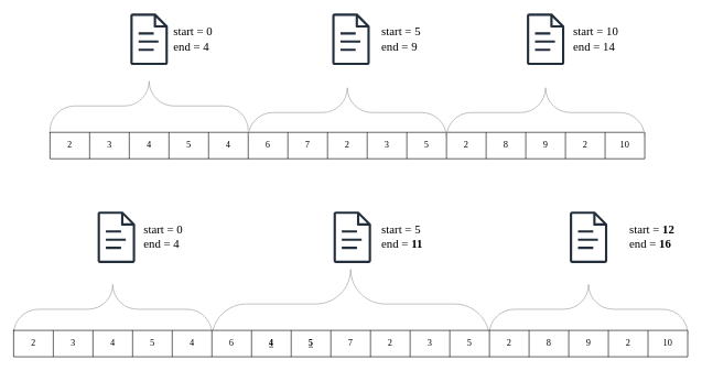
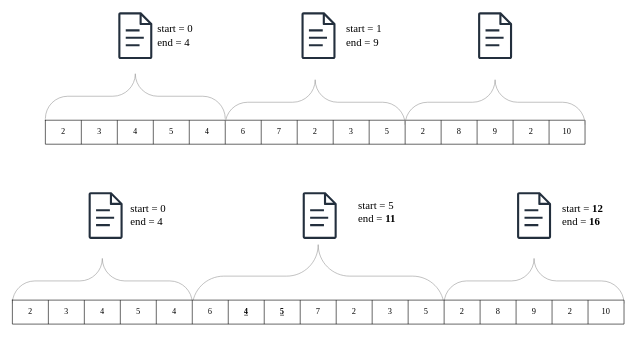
  <mxCell id="0" />
  <mxCell id="1" parent="0" />
  <mxCell id="2" value="" style="shape=table;startSize=0;container=1;collapsible=0;childLayout=tableLayout;fontFamily=Computer Modern;fontSize=14;" vertex="1" parent="1"><mxGeometry x="75" y="200" width="900" height="40" as="geometry" /></mxCell>
  <mxCell id="3" value="" style="shape=tableRow;horizontal=0;startSize=0;swimlaneHead=0;swimlaneBody=0;strokeColor=inherit;top=0;left=0;bottom=0;right=0;collapsible=0;dropTarget=0;fillColor=none;points=[[0,0.5],[1,0.5]];portConstraint=eastwest;fontFamily=Computer Modern;fontSize=14;" vertex="1" parent="2"><mxGeometry width="900" height="40" as="geometry" /></mxCell>
  <mxCell id="4" value="2" style="shape=partialRectangle;html=1;whiteSpace=wrap;connectable=0;strokeColor=inherit;overflow=hidden;fillColor=none;top=0;left=0;bottom=0;right=0;pointerEvents=1;fontFamily=Computer Modern;fontSize=14;" vertex="1" parent="3"><mxGeometry width="60" height="40" as="geometry"><mxRectangle width="60" height="40" as="alternateBounds" /></mxGeometry></mxCell>
  <mxCell id="5" value="3" style="shape=partialRectangle;html=1;whiteSpace=wrap;connectable=0;strokeColor=inherit;overflow=hidden;fillColor=none;top=0;left=0;bottom=0;right=0;pointerEvents=1;fontFamily=Computer Modern;fontSize=14;" vertex="1" parent="3"><mxGeometry x="60" width="60" height="40" as="geometry"><mxRectangle width="60" height="40" as="alternateBounds" /></mxGeometry></mxCell>
  <mxCell id="6" value="4" style="shape=partialRectangle;html=1;whiteSpace=wrap;connectable=0;strokeColor=inherit;overflow=hidden;fillColor=none;top=0;left=0;bottom=0;right=0;pointerEvents=1;fontFamily=Computer Modern;fontSize=14;" vertex="1" parent="3"><mxGeometry x="120" width="60" height="40" as="geometry"><mxRectangle width="60" height="40" as="alternateBounds" /></mxGeometry></mxCell>
  <mxCell id="7" value="5" style="shape=partialRectangle;html=1;whiteSpace=wrap;connectable=0;strokeColor=inherit;overflow=hidden;fillColor=none;top=0;left=0;bottom=0;right=0;pointerEvents=1;fontFamily=Computer Modern;fontSize=14;" vertex="1" parent="3"><mxGeometry x="180" width="60" height="40" as="geometry"><mxRectangle width="60" height="40" as="alternateBounds" /></mxGeometry></mxCell>
  <mxCell id="8" value="4" style="shape=partialRectangle;html=1;whiteSpace=wrap;connectable=0;strokeColor=inherit;overflow=hidden;fillColor=none;top=0;left=0;bottom=0;right=0;pointerEvents=1;fontFamily=Computer Modern;fontSize=14;" vertex="1" parent="3"><mxGeometry x="240" width="60" height="40" as="geometry"><mxRectangle width="60" height="40" as="alternateBounds" /></mxGeometry></mxCell>
  <mxCell id="9" value="6" style="shape=partialRectangle;html=1;whiteSpace=wrap;connectable=0;strokeColor=inherit;overflow=hidden;fillColor=none;top=0;left=0;bottom=0;right=0;pointerEvents=1;fontFamily=Computer Modern;fontSize=14;" vertex="1" parent="3"><mxGeometry x="300" width="60" height="40" as="geometry"><mxRectangle width="60" height="40" as="alternateBounds" /></mxGeometry></mxCell>
  <mxCell id="10" value="7" style="shape=partialRectangle;html=1;whiteSpace=wrap;connectable=0;strokeColor=inherit;overflow=hidden;fillColor=none;top=0;left=0;bottom=0;right=0;pointerEvents=1;fontFamily=Computer Modern;fontSize=14;" vertex="1" parent="3"><mxGeometry x="360" width="60" height="40" as="geometry"><mxRectangle width="60" height="40" as="alternateBounds" /></mxGeometry></mxCell>
  <mxCell id="11" value="2" style="shape=partialRectangle;html=1;whiteSpace=wrap;connectable=0;strokeColor=inherit;overflow=hidden;fillColor=none;top=0;left=0;bottom=0;right=0;pointerEvents=1;fontFamily=Computer Modern;fontSize=14;" vertex="1" parent="3"><mxGeometry x="420" width="60" height="40" as="geometry"><mxRectangle width="60" height="40" as="alternateBounds" /></mxGeometry></mxCell>
  <mxCell id="12" value="3" style="shape=partialRectangle;html=1;whiteSpace=wrap;connectable=0;strokeColor=inherit;overflow=hidden;fillColor=none;top=0;left=0;bottom=0;right=0;pointerEvents=1;fontFamily=Computer Modern;fontSize=14;" vertex="1" parent="3"><mxGeometry x="480" width="60" height="40" as="geometry"><mxRectangle width="60" height="40" as="alternateBounds" /></mxGeometry></mxCell>
  <mxCell id="13" value="5" style="shape=partialRectangle;html=1;whiteSpace=wrap;connectable=0;strokeColor=inherit;overflow=hidden;fillColor=none;top=0;left=0;bottom=0;right=0;pointerEvents=1;fontFamily=Computer Modern;fontSize=14;" vertex="1" parent="3"><mxGeometry x="540" width="60" height="40" as="geometry"><mxRectangle width="60" height="40" as="alternateBounds" /></mxGeometry></mxCell>
  <mxCell id="14" value="2" style="shape=partialRectangle;html=1;whiteSpace=wrap;connectable=0;strokeColor=inherit;overflow=hidden;fillColor=none;top=0;left=0;bottom=0;right=0;pointerEvents=1;fontFamily=Computer Modern;fontSize=14;" vertex="1" parent="3"><mxGeometry x="600" width="60" height="40" as="geometry"><mxRectangle width="60" height="40" as="alternateBounds" /></mxGeometry></mxCell>
  <mxCell id="15" value="8" style="shape=partialRectangle;html=1;whiteSpace=wrap;connectable=0;strokeColor=inherit;overflow=hidden;fillColor=none;top=0;left=0;bottom=0;right=0;pointerEvents=1;fontFamily=Computer Modern;fontSize=14;" vertex="1" parent="3"><mxGeometry x="660" width="60" height="40" as="geometry"><mxRectangle width="60" height="40" as="alternateBounds" /></mxGeometry></mxCell>
  <mxCell id="16" value="9" style="shape=partialRectangle;html=1;whiteSpace=wrap;connectable=0;strokeColor=inherit;overflow=hidden;fillColor=none;top=0;left=0;bottom=0;right=0;pointerEvents=1;fontFamily=Computer Modern;fontSize=14;" vertex="1" parent="3"><mxGeometry x="720" width="60" height="40" as="geometry"><mxRectangle width="60" height="40" as="alternateBounds" /></mxGeometry></mxCell>
  <mxCell id="17" value="2" style="shape=partialRectangle;html=1;whiteSpace=wrap;connectable=0;strokeColor=inherit;overflow=hidden;fillColor=none;top=0;left=0;bottom=0;right=0;pointerEvents=1;fontFamily=Computer Modern;fontSize=14;" vertex="1" parent="3"><mxGeometry x="780" width="60" height="40" as="geometry"><mxRectangle width="60" height="40" as="alternateBounds" /></mxGeometry></mxCell>
  <mxCell id="18" value="10" style="shape=partialRectangle;html=1;whiteSpace=wrap;connectable=0;strokeColor=inherit;overflow=hidden;fillColor=none;top=0;left=0;bottom=0;right=0;pointerEvents=1;fontFamily=Computer Modern;fontSize=14;" vertex="1" parent="3"><mxGeometry x="840" width="60" height="40" as="geometry"><mxRectangle width="60" height="40" as="alternateBounds" /></mxGeometry></mxCell>
  <mxCell id="19" value="" style="sketch=0;outlineConnect=0;fontColor=#232F3E;gradientColor=none;fillColor=#232F3D;strokeColor=none;dashed=0;verticalLabelPosition=bottom;verticalAlign=top;align=center;html=1;fontSize=12;fontStyle=0;aspect=fixed;pointerEvents=1;shape=mxgraph.aws4.document;fontFamily=Computer Modern;" vertex="1" parent="1"><mxGeometry x="196.5" y="20" width="57" height="78" as="geometry" /></mxCell>
  <mxCell id="20" value="" style="verticalLabelPosition=bottom;shadow=0;dashed=0;align=center;html=1;verticalAlign=top;strokeWidth=1;shape=mxgraph.mockup.markup.curlyBrace;whiteSpace=wrap;strokeColor=#999999;fontFamily=Computer Modern;" vertex="1" parent="1"><mxGeometry x="375" y="30" width="300" height="280" as="geometry" /></mxCell>
  <mxCell id="21" value="" style="sketch=0;outlineConnect=0;fontColor=#232F3E;gradientColor=none;fillColor=#232F3D;strokeColor=none;dashed=0;verticalLabelPosition=bottom;verticalAlign=top;align=center;html=1;fontSize=12;fontStyle=0;aspect=fixed;pointerEvents=1;shape=mxgraph.aws4.document;fontFamily=Computer Modern;" vertex="1" parent="1"><mxGeometry x="502" y="20" width="57" height="78" as="geometry" /></mxCell>
  <mxCell id="22" value="" style="verticalLabelPosition=bottom;shadow=0;dashed=0;align=center;html=1;verticalAlign=top;strokeWidth=1;shape=mxgraph.mockup.markup.curlyBrace;whiteSpace=wrap;strokeColor=#999999;fontFamily=Computer Modern;" vertex="1" parent="1"><mxGeometry x="75" y="90" width="300" height="140" as="geometry" /></mxCell>
  <mxCell id="23" value="" style="verticalLabelPosition=bottom;shadow=0;dashed=0;align=center;html=1;verticalAlign=top;strokeWidth=1;shape=mxgraph.mockup.markup.curlyBrace;whiteSpace=wrap;strokeColor=#999999;fontFamily=Computer Modern;" vertex="1" parent="1"><mxGeometry x="675" y="30" width="300" height="280" as="geometry" /></mxCell>
  <mxCell id="24" value="" style="sketch=0;outlineConnect=0;fontColor=#232F3E;gradientColor=none;fillColor=#232F3D;strokeColor=none;dashed=0;verticalLabelPosition=bottom;verticalAlign=top;align=center;html=1;fontSize=12;fontStyle=0;aspect=fixed;pointerEvents=1;shape=mxgraph.aws4.document;fontFamily=Computer Modern;" vertex="1" parent="1"><mxGeometry x="796.5" y="20" width="57" height="78" as="geometry" /></mxCell>
  <mxCell id="25" value="" style="sketch=0;outlineConnect=0;fontColor=#232F3E;gradientColor=none;fillColor=#232F3D;strokeColor=none;dashed=0;verticalLabelPosition=bottom;verticalAlign=top;align=center;html=1;fontSize=12;fontStyle=0;aspect=fixed;pointerEvents=1;shape=mxgraph.aws4.document;fontFamily=Computer Modern;" vertex="1" parent="1"><mxGeometry x="147" y="320" width="57" height="78" as="geometry" /></mxCell>
  <mxCell id="26" value="" style="sketch=0;outlineConnect=0;fontColor=#232F3E;gradientColor=none;fillColor=#232F3D;strokeColor=none;dashed=0;verticalLabelPosition=bottom;verticalAlign=top;align=center;html=1;fontSize=12;fontStyle=0;aspect=fixed;pointerEvents=1;shape=mxgraph.aws4.document;fontFamily=Computer Modern;" vertex="1" parent="1"><mxGeometry x="504" y="320" width="57" height="78" as="geometry" /></mxCell>
  <mxCell id="27" value="" style="verticalLabelPosition=bottom;shadow=0;dashed=0;align=center;html=1;verticalAlign=top;strokeWidth=1;shape=mxgraph.mockup.markup.curlyBrace;whiteSpace=wrap;strokeColor=#999999;fontFamily=Computer Modern;" vertex="1" parent="1"><mxGeometry x="20" y="398" width="300" height="140" as="geometry" /></mxCell>
  <mxCell id="28" value="" style="sketch=0;outlineConnect=0;fontColor=#232F3E;gradientColor=none;fillColor=#232F3D;strokeColor=none;dashed=0;verticalLabelPosition=bottom;verticalAlign=top;align=center;html=1;fontSize=12;fontStyle=0;aspect=fixed;pointerEvents=1;shape=mxgraph.aws4.document;fontFamily=Computer Modern;" vertex="1" parent="1"><mxGeometry x="861.5" y="320" width="57" height="78" as="geometry" /></mxCell>
  <mxCell id="29" value="" style="verticalLabelPosition=bottom;shadow=0;dashed=0;align=center;html=1;verticalAlign=top;strokeWidth=1;shape=mxgraph.mockup.markup.curlyBrace;whiteSpace=wrap;strokeColor=#999999;fontFamily=Computer Modern;" vertex="1" parent="1"><mxGeometry x="320" y="390" width="420" height="140" as="geometry" /></mxCell>
  <mxCell id="30" value="" style="verticalLabelPosition=bottom;shadow=0;dashed=0;align=center;html=1;verticalAlign=top;strokeWidth=1;shape=mxgraph.mockup.markup.curlyBrace;whiteSpace=wrap;strokeColor=#999999;fontFamily=Computer Modern;" vertex="1" parent="1"><mxGeometry x="740" y="398" width="300" height="140" as="geometry" /></mxCell>
  <mxCell id="31" value="" style="shape=table;startSize=0;container=1;collapsible=0;childLayout=tableLayout;fontFamily=Computer Modern;fontSize=14;" vertex="1" parent="1"><mxGeometry x="20" y="500" width="1020" height="40" as="geometry" /></mxCell>
  <mxCell id="32" value="" style="shape=tableRow;horizontal=0;startSize=0;swimlaneHead=0;swimlaneBody=0;strokeColor=inherit;top=0;left=0;bottom=0;right=0;collapsible=0;dropTarget=0;fillColor=none;points=[[0,0.5],[1,0.5]];portConstraint=eastwest;fontFamily=Computer Modern;fontSize=14;" vertex="1" parent="31"><mxGeometry width="1020" height="40" as="geometry" /></mxCell>
  <mxCell id="33" value="2" style="shape=partialRectangle;html=1;whiteSpace=wrap;connectable=0;strokeColor=inherit;overflow=hidden;fillColor=none;top=0;left=0;bottom=0;right=0;pointerEvents=1;fontFamily=Computer Modern;fontSize=14;" vertex="1" parent="32"><mxGeometry width="60" height="40" as="geometry"><mxRectangle width="60" height="40" as="alternateBounds" /></mxGeometry></mxCell>
  <mxCell id="34" value="3" style="shape=partialRectangle;html=1;whiteSpace=wrap;connectable=0;strokeColor=inherit;overflow=hidden;fillColor=none;top=0;left=0;bottom=0;right=0;pointerEvents=1;fontFamily=Computer Modern;fontSize=14;" vertex="1" parent="32"><mxGeometry x="60" width="60" height="40" as="geometry"><mxRectangle width="60" height="40" as="alternateBounds" /></mxGeometry></mxCell>
  <mxCell id="35" value="4" style="shape=partialRectangle;html=1;whiteSpace=wrap;connectable=0;strokeColor=inherit;overflow=hidden;fillColor=none;top=0;left=0;bottom=0;right=0;pointerEvents=1;fontFamily=Computer Modern;fontSize=14;" vertex="1" parent="32"><mxGeometry x="120" width="60" height="40" as="geometry"><mxRectangle width="60" height="40" as="alternateBounds" /></mxGeometry></mxCell>
  <mxCell id="36" value="5" style="shape=partialRectangle;html=1;whiteSpace=wrap;connectable=0;strokeColor=inherit;overflow=hidden;fillColor=none;top=0;left=0;bottom=0;right=0;pointerEvents=1;fontFamily=Computer Modern;fontSize=14;" vertex="1" parent="32"><mxGeometry x="180" width="60" height="40" as="geometry"><mxRectangle width="60" height="40" as="alternateBounds" /></mxGeometry></mxCell>
  <mxCell id="37" value="4" style="shape=partialRectangle;html=1;whiteSpace=wrap;connectable=0;strokeColor=inherit;overflow=hidden;fillColor=none;top=0;left=0;bottom=0;right=0;pointerEvents=1;fontFamily=Computer Modern;fontSize=14;" vertex="1" parent="32"><mxGeometry x="240" width="60" height="40" as="geometry"><mxRectangle width="60" height="40" as="alternateBounds" /></mxGeometry></mxCell>
  <mxCell id="38" value="6" style="shape=partialRectangle;html=1;whiteSpace=wrap;connectable=0;strokeColor=inherit;overflow=hidden;fillColor=none;top=0;left=0;bottom=0;right=0;pointerEvents=1;fontFamily=Computer Modern;fontSize=14;" vertex="1" parent="32"><mxGeometry x="300" width="60" height="40" as="geometry"><mxRectangle width="60" height="40" as="alternateBounds" /></mxGeometry></mxCell>
  <mxCell id="39" value="&lt;b style=&quot;font-size: 14px;&quot;&gt;&lt;u style=&quot;font-size: 14px;&quot;&gt;&lt;font style=&quot;font-size: 14px;&quot;&gt;4&lt;/font&gt;&lt;/u&gt;&lt;/b&gt;" style="shape=partialRectangle;html=1;whiteSpace=wrap;connectable=0;strokeColor=inherit;overflow=hidden;fillColor=none;top=0;left=0;bottom=0;right=0;pointerEvents=1;fontFamily=Computer Modern;fontSize=14;" vertex="1" parent="32"><mxGeometry x="360" width="60" height="40" as="geometry"><mxRectangle width="60" height="40" as="alternateBounds" /></mxGeometry></mxCell>
  <mxCell id="40" value="&lt;b style=&quot;font-size: 14px;&quot;&gt;&lt;u style=&quot;font-size: 14px;&quot;&gt;&lt;font style=&quot;font-size: 14px;&quot;&gt;5&lt;/font&gt;&lt;/u&gt;&lt;/b&gt;" style="shape=partialRectangle;html=1;whiteSpace=wrap;connectable=0;strokeColor=inherit;overflow=hidden;fillColor=none;top=0;left=0;bottom=0;right=0;pointerEvents=1;fontFamily=Computer Modern;fontSize=14;" vertex="1" parent="32"><mxGeometry x="420" width="60" height="40" as="geometry"><mxRectangle width="60" height="40" as="alternateBounds" /></mxGeometry></mxCell>
  <mxCell id="41" value="7" style="shape=partialRectangle;html=1;whiteSpace=wrap;connectable=0;strokeColor=inherit;overflow=hidden;fillColor=none;top=0;left=0;bottom=0;right=0;pointerEvents=1;fontFamily=Computer Modern;fontSize=14;" vertex="1" parent="32"><mxGeometry x="480" width="60" height="40" as="geometry"><mxRectangle width="60" height="40" as="alternateBounds" /></mxGeometry></mxCell>
  <mxCell id="42" value="2" style="shape=partialRectangle;html=1;whiteSpace=wrap;connectable=0;strokeColor=inherit;overflow=hidden;fillColor=none;top=0;left=0;bottom=0;right=0;pointerEvents=1;fontFamily=Computer Modern;fontSize=14;" vertex="1" parent="32"><mxGeometry x="540" width="60" height="40" as="geometry"><mxRectangle width="60" height="40" as="alternateBounds" /></mxGeometry></mxCell>
  <mxCell id="43" value="3" style="shape=partialRectangle;html=1;whiteSpace=wrap;connectable=0;strokeColor=inherit;overflow=hidden;fillColor=none;top=0;left=0;bottom=0;right=0;pointerEvents=1;fontFamily=Computer Modern;fontSize=14;" vertex="1" parent="32"><mxGeometry x="600" width="60" height="40" as="geometry"><mxRectangle width="60" height="40" as="alternateBounds" /></mxGeometry></mxCell>
  <mxCell id="44" value="5" style="shape=partialRectangle;html=1;whiteSpace=wrap;connectable=0;strokeColor=inherit;overflow=hidden;fillColor=none;top=0;left=0;bottom=0;right=0;pointerEvents=1;fontFamily=Computer Modern;fontSize=14;" vertex="1" parent="32"><mxGeometry x="660" width="60" height="40" as="geometry"><mxRectangle width="60" height="40" as="alternateBounds" /></mxGeometry></mxCell>
  <mxCell id="45" value="2" style="shape=partialRectangle;html=1;whiteSpace=wrap;connectable=0;strokeColor=inherit;overflow=hidden;fillColor=none;top=0;left=0;bottom=0;right=0;pointerEvents=1;fontFamily=Computer Modern;fontSize=14;" vertex="1" parent="32"><mxGeometry x="720" width="60" height="40" as="geometry"><mxRectangle width="60" height="40" as="alternateBounds" /></mxGeometry></mxCell>
  <mxCell id="46" value="8" style="shape=partialRectangle;html=1;whiteSpace=wrap;connectable=0;strokeColor=inherit;overflow=hidden;fillColor=none;top=0;left=0;bottom=0;right=0;pointerEvents=1;fontFamily=Computer Modern;fontSize=14;" vertex="1" parent="32"><mxGeometry x="780" width="60" height="40" as="geometry"><mxRectangle width="60" height="40" as="alternateBounds" /></mxGeometry></mxCell>
  <mxCell id="47" value="9" style="shape=partialRectangle;html=1;whiteSpace=wrap;connectable=0;strokeColor=inherit;overflow=hidden;fillColor=none;top=0;left=0;bottom=0;right=0;pointerEvents=1;fontFamily=Computer Modern;fontSize=14;" vertex="1" parent="32"><mxGeometry x="840" width="60" height="40" as="geometry"><mxRectangle width="60" height="40" as="alternateBounds" /></mxGeometry></mxCell>
  <mxCell id="48" value="2" style="shape=partialRectangle;html=1;whiteSpace=wrap;connectable=0;strokeColor=inherit;overflow=hidden;fillColor=none;top=0;left=0;bottom=0;right=0;pointerEvents=1;fontFamily=Computer Modern;fontSize=14;" vertex="1" parent="32"><mxGeometry x="900" width="60" height="40" as="geometry"><mxRectangle width="60" height="40" as="alternateBounds" /></mxGeometry></mxCell>
  <mxCell id="49" value="10" style="shape=partialRectangle;html=1;whiteSpace=wrap;connectable=0;strokeColor=inherit;overflow=hidden;fillColor=none;top=0;left=0;bottom=0;right=0;pointerEvents=1;fontFamily=Computer Modern;fontSize=14;" vertex="1" parent="32"><mxGeometry x="960" width="60" height="40" as="geometry"><mxRectangle width="60" height="40" as="alternateBounds" /></mxGeometry></mxCell>
  <mxCell id="50" value="&lt;font style=&quot;font-size: 18px;&quot;&gt;start = 0&lt;br style=&quot;font-size: 18px;&quot;&gt;end = 4&lt;/font&gt;" style="text;html=1;align=left;verticalAlign=middle;resizable=0;points=[];autosize=1;strokeColor=none;fillColor=none;fontFamily=Computer Modern;fontSize=18;" vertex="1" parent="1"><mxGeometry x="260" y="29" width="80" height="60" as="geometry" /></mxCell>
- <mxCell id="51" value="&lt;font style=&quot;font-size: 18px;&quot;&gt;start = 5&lt;br style=&quot;font-size: 18px;&quot;&gt;end = 9&lt;/font&gt;" style="text;html=1;align=left;verticalAlign=middle;resizable=0;points=[];autosize=1;strokeColor=none;fillColor=none;fontFamily=Computer Modern;fontSize=18;" vertex="1" parent="1"><mxGeometry x="575" y="29" width="80" height="60" as="geometry" /></mxCell>
- <mxCell id="52" value="&lt;font style=&quot;font-size: 18px;&quot;&gt;start = 10&lt;br style=&quot;font-size: 18px;&quot;&gt;end = 14&lt;/font&gt;" style="text;html=1;align=left;verticalAlign=middle;resizable=0;points=[];autosize=1;strokeColor=none;fillColor=none;fontFamily=Computer Modern;fontSize=18;" vertex="1" parent="1"><mxGeometry x="865" y="29" width="90" height="60" as="geometry" /></mxCell>
+ <mxCell id="51" value="&lt;font style=&quot;font-size: 18px;&quot;&gt;start = 1&lt;br style=&quot;font-size: 18px;&quot;&gt;end = 9&lt;/font&gt;" style="text;html=1;align=left;verticalAlign=middle;resizable=0;points=[];autosize=1;strokeColor=none;fillColor=none;fontFamily=Computer Modern;fontSize=18;" vertex="1" parent="1"><mxGeometry x="575" y="29" width="80" height="60" as="geometry" /></mxCell>
  <mxCell id="53" value="&lt;font style=&quot;font-size: 18px;&quot;&gt;start = 0&lt;br style=&quot;font-size: 18px;&quot;&gt;end = 4&lt;/font&gt;" style="text;html=1;align=left;verticalAlign=middle;resizable=0;points=[];autosize=1;strokeColor=none;fillColor=none;fontFamily=Computer Modern;fontSize=18;" vertex="1" parent="1"><mxGeometry x="215" y="329" width="80" height="60" as="geometry" /></mxCell>
- <mxCell id="54" value="&lt;font style=&quot;font-size: 18px;&quot;&gt;start = 5&lt;br style=&quot;font-size: 18px;&quot;&gt;end = &lt;b style=&quot;font-size: 18px;&quot;&gt;11&lt;/b&gt;&lt;/font&gt;" style="text;html=1;align=left;verticalAlign=middle;resizable=0;points=[];autosize=1;strokeColor=none;fillColor=none;fontFamily=Computer Modern;fontSize=18;" vertex="1" parent="1"><mxGeometry x="575" y="329" width="90" height="60" as="geometry" /></mxCell>
- <mxCell id="55" value="&lt;font style=&quot;font-size: 18px;&quot;&gt;start = &lt;b style=&quot;font-size: 18px;&quot;&gt;12&lt;/b&gt;&lt;br style=&quot;font-size: 18px;&quot;&gt;end = &lt;b style=&quot;font-size: 18px;&quot;&gt;16&lt;/b&gt;&lt;/font&gt;" style="text;html=1;align=left;verticalAlign=middle;resizable=0;points=[];autosize=1;strokeColor=none;fillColor=none;fontFamily=Computer Modern;fontSize=18;" vertex="1" parent="1"><mxGeometry x="950" y="329" width="90" height="60" as="geometry" /></mxCell>
+ <mxCell id="54" value="&lt;font style=&quot;font-size: 18px;&quot;&gt;start = 5&lt;br style=&quot;font-size: 18px;&quot;&gt;end = &lt;b style=&quot;font-size: 18px;&quot;&gt;11&lt;/b&gt;&lt;/font&gt;" style="text;html=1;align=left;verticalAlign=middle;resizable=0;points=[];autosize=1;strokeColor=none;fillColor=none;fontFamily=Computer Modern;fontSize=18;" vertex="1" parent="1"><mxGeometry x="595" y="324" width="90" height="60" as="geometry" /></mxCell>
+ <mxCell id="55" value="&lt;font style=&quot;font-size: 18px;&quot;&gt;start = &lt;b style=&quot;font-size: 18px;&quot;&gt;12&lt;/b&gt;&lt;br style=&quot;font-size: 18px;&quot;&gt;end = &lt;b style=&quot;font-size: 18px;&quot;&gt;16&lt;/b&gt;&lt;/font&gt;" style="text;html=1;align=left;verticalAlign=middle;resizable=0;points=[];autosize=1;strokeColor=none;fillColor=none;fontFamily=Computer Modern;fontSize=18;" vertex="1" parent="1"><mxGeometry x="935" y="329" width="90" height="60" as="geometry" /></mxCell>
